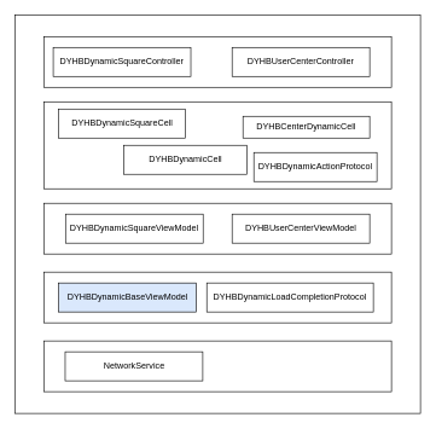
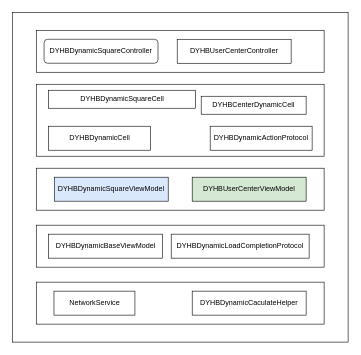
  <mxCell id="0" />
  <mxCell id="1" parent="0" />
  <mxCell id="2" value="" style="rounded=0;whiteSpace=wrap;html=1;" parent="1" vertex="1"><mxGeometry x="40" y="310" width="470" height="100" as="geometry" /></mxCell>
  <mxCell id="3" value="" style="rounded=0;whiteSpace=wrap;html=1;" parent="1" vertex="1"><mxGeometry x="20" y="20" width="560" height="550" as="geometry" /></mxCell>
  <mxCell id="4" value="" style="rounded=0;whiteSpace=wrap;html=1;" parent="1" vertex="1"><mxGeometry x="60" y="375" width="480" height="70" as="geometry" /></mxCell>
- <mxCell id="5" value="DYHBDynamicBaseViewModel" style="rounded=0;whiteSpace=wrap;html=1;fillColor=#dae8fc;" parent="1" vertex="1"><mxGeometry x="80.5" y="390" width="190" height="40" as="geometry" /></mxCell>
+ <mxCell id="5" value="DYHBDynamicBaseViewModel" style="rounded=0;whiteSpace=wrap;html=1;" parent="1" vertex="1"><mxGeometry x="80.5" y="390" width="190" height="40" as="geometry" /></mxCell>
  <mxCell id="6" value="DYHBDynamicLoadCompletionProtocol" style="rounded=0;whiteSpace=wrap;html=1;" parent="1" vertex="1"><mxGeometry x="285" y="390" width="230" height="40" as="geometry" /></mxCell>
  <mxCell id="7" value="" style="rounded=0;whiteSpace=wrap;html=1;" parent="1" vertex="1"><mxGeometry x="60" y="470" width="480" height="70" as="geometry" /></mxCell>
- <mxCell id="8" value="NetworkService" style="rounded=0;whiteSpace=wrap;html=1;" parent="1" vertex="1"><mxGeometry x="89.5" y="485" width="190" height="40" as="geometry" /></mxCell>
+ <mxCell id="8" value="NetworkService" style="rounded=0;whiteSpace=wrap;html=1;" parent="1" vertex="1"><mxGeometry x="89.5" y="485" width="135" height="40" as="geometry" /></mxCell>
+ <mxCell id="9" value="DYHBDynamicCaculateHelper" style="rounded=0;whiteSpace=wrap;html=1;" parent="1" vertex="1"><mxGeometry x="320" y="485" width="190" height="40" as="geometry" /></mxCell>
  <mxCell id="10" value="" style="rounded=0;whiteSpace=wrap;html=1;" parent="1" vertex="1"><mxGeometry x="60" y="280" width="480" height="70" as="geometry" /></mxCell>
- <mxCell id="11" value="DYHBDynamicSquareViewModel" style="rounded=0;whiteSpace=wrap;html=1;" parent="1" vertex="1"><mxGeometry x="90" y="295" width="190" height="40" as="geometry" /></mxCell>
- <mxCell id="12" value="DYHBUserCenterViewModel" style="rounded=0;whiteSpace=wrap;html=1;" parent="1" vertex="1"><mxGeometry x="320" y="295" width="190" height="40" as="geometry" /></mxCell>
+ <mxCell id="11" value="DYHBDynamicSquareViewModel" style="rounded=0;whiteSpace=wrap;html=1;fillColor=#dae8fc;" parent="1" vertex="1"><mxGeometry x="90" y="295" width="190" height="40" as="geometry" /></mxCell>
+ <mxCell id="12" value="DYHBUserCenterViewModel" style="rounded=0;whiteSpace=wrap;html=1;fillColor=#d5e8d4;" parent="1" vertex="1"><mxGeometry x="320" y="295" width="190" height="40" as="geometry" /></mxCell>
  <mxCell id="13" value="" style="rounded=0;whiteSpace=wrap;html=1;" parent="1" vertex="1"><mxGeometry x="60" y="50" width="480" height="70" as="geometry" /></mxCell>
- <mxCell id="14" value="DYHBDynamicSquareController" style="rounded=0;whiteSpace=wrap;html=1;" parent="1" vertex="1"><mxGeometry x="73" y="65" width="190" height="40" as="geometry" /></mxCell>
- <mxCell id="15" value="DYHBUserCenterController" style="rounded=0;whiteSpace=wrap;html=1;" parent="1" vertex="1"><mxGeometry x="320" y="65" width="190" height="40" as="geometry" /></mxCell>
+ <mxCell id="14" value="DYHBDynamicSquareController" style="whiteSpace=wrap;html=1;rounded=1;" parent="1" vertex="1"><mxGeometry x="73" y="65" width="190" height="40" as="geometry" /></mxCell>
+ <mxCell id="15" value="DYHBUserCenterController" style="rounded=0;whiteSpace=wrap;html=1;" parent="1" vertex="1"><mxGeometry x="295" y="65" width="190" height="40" as="geometry" /></mxCell>
  <mxCell id="16" value="" style="rounded=0;whiteSpace=wrap;html=1;" parent="1" vertex="1"><mxGeometry x="60" y="140" width="480" height="120" as="geometry" /></mxCell>
- <mxCell id="17" value="DYHBDynamicCell" style="rounded=0;whiteSpace=wrap;html=1;" parent="1" vertex="1"><mxGeometry x="170.5" y="200" width="170" height="40" as="geometry" /></mxCell>
- <mxCell id="18" value="DYHBDynamicSquareCell" style="rounded=0;whiteSpace=wrap;html=1;" parent="1" vertex="1"><mxGeometry x="80.5" y="150" width="175" height="40" as="geometry" /></mxCell>
+ <mxCell id="17" value="DYHBDynamicCell" style="rounded=0;whiteSpace=wrap;html=1;" parent="1" vertex="1"><mxGeometry x="80.5" y="210" width="170" height="40" as="geometry" /></mxCell>
+ <mxCell id="18" value="DYHBDynamicSquareCell" style="rounded=0;whiteSpace=wrap;html=1;" parent="1" vertex="1"><mxGeometry x="80.5" y="150" width="245" height="30" as="geometry" /></mxCell>
  <mxCell id="19" value="DYHBCenterDynamicCell" style="rounded=0;whiteSpace=wrap;html=1;" parent="1" vertex="1"><mxGeometry x="335" y="160" width="175" height="30" as="geometry" /></mxCell>
  <mxCell id="20" value="DYHBDynamicActionProtocol" style="rounded=0;whiteSpace=wrap;html=1;" parent="1" vertex="1"><mxGeometry x="350" y="210" width="170" height="40" as="geometry" /></mxCell>
